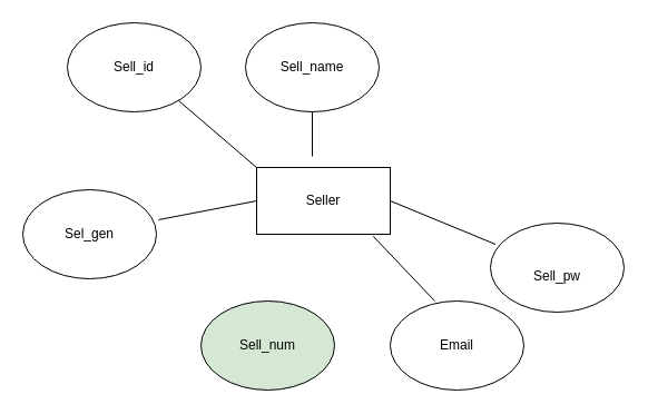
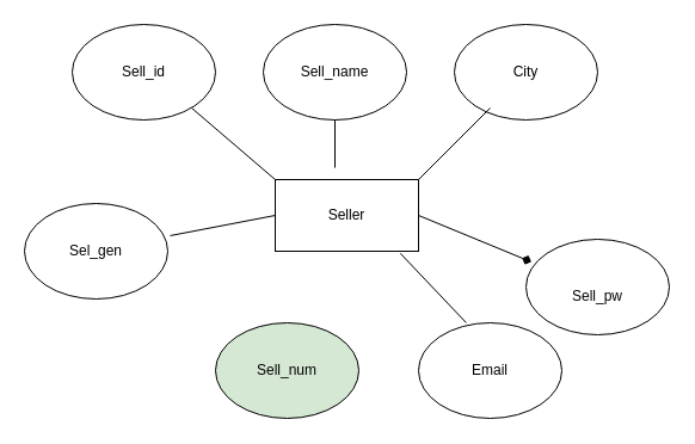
  <mxCell id="0" />
  <mxCell id="1" parent="0" />
  <mxCell id="2" value="Seller" style="rounded=0;whiteSpace=wrap;html=1;" parent="1" vertex="1"><mxGeometry x="230" y="150" width="120" height="60" as="geometry" /></mxCell>
  <mxCell id="3" value="Sell_id" style="ellipse;whiteSpace=wrap;html=1;" parent="1" vertex="1"><mxGeometry x="60" y="20" width="120" height="80" as="geometry" /></mxCell>
  <mxCell id="4" value="Sell_name" style="ellipse;whiteSpace=wrap;html=1;" parent="1" vertex="1"><mxGeometry x="220" y="20" width="120" height="80" as="geometry" /></mxCell>
+ <mxCell id="5" value="City" style="ellipse;whiteSpace=wrap;html=1;" parent="1" vertex="1"><mxGeometry x="380" y="20" width="120" height="80" as="geometry" /></mxCell>
  <mxCell id="6" value="&lt;br&gt;Sell_pw" style="ellipse;whiteSpace=wrap;html=1;" parent="1" vertex="1"><mxGeometry x="440" y="200" width="120" height="80" as="geometry" /></mxCell>
  <mxCell id="7" value="Sell_num" style="ellipse;whiteSpace=wrap;html=1;fillColor=#d5e8d4;" parent="1" vertex="1"><mxGeometry x="180" y="270" width="120" height="80" as="geometry" /></mxCell>
  <mxCell id="8" value="Sel_gen" style="ellipse;whiteSpace=wrap;html=1;" parent="1" vertex="1"><mxGeometry x="20" y="170" width="120" height="80" as="geometry" /></mxCell>
  <mxCell id="9" value="" style="endArrow=none;html=1;rounded=0;entryX=0;entryY=0.5;entryDx=0;entryDy=0;exitX=1.017;exitY=0.337;exitDx=0;exitDy=0;exitPerimeter=0;" parent="1" target="2" edge="1" source="8"><mxGeometry width="50" height="50" relative="1" as="geometry"><mxPoint x="160" y="260" as="sourcePoint" /><mxPoint x="210" y="210" as="targetPoint" /></mxGeometry></mxCell>
  <mxCell id="10" value="" style="endArrow=none;html=1;rounded=0;exitX=0;exitY=0;exitDx=0;exitDy=0;" parent="1" source="2" edge="1"><mxGeometry width="50" height="50" relative="1" as="geometry"><mxPoint x="110" y="140" as="sourcePoint" /><mxPoint x="160" y="90" as="targetPoint" /></mxGeometry></mxCell>
- <mxCell id="11" value="" style="endArrow=none;html=1;rounded=0;exitX=1;exitY=0.5;exitDx=0;exitDy=0;entryX=0.037;entryY=0.237;entryDx=0;entryDy=0;entryPerimeter=0;" parent="1" source="2" edge="1" target="6"><mxGeometry width="50" height="50" relative="1" as="geometry"><mxPoint x="360" y="320" as="sourcePoint" /><mxPoint x="410" y="270" as="targetPoint" /></mxGeometry></mxCell>
+ <mxCell id="11" value="" style="endArrow=diamond;html=1;rounded=0;exitX=1;exitY=0.5;exitDx=0;exitDy=0;entryX=0.037;entryY=0.237;entryDx=0;entryDy=0;entryPerimeter=0;" parent="1" source="2" edge="1" target="6"><mxGeometry width="50" height="50" relative="1" as="geometry"><mxPoint x="360" y="320" as="sourcePoint" /><mxPoint x="410" y="270" as="targetPoint" /></mxGeometry></mxCell>
  <mxCell id="12" value="" style="endArrow=none;html=1;rounded=0;" parent="1" edge="1"><mxGeometry width="50" height="50" relative="1" as="geometry"><mxPoint x="280" y="140" as="sourcePoint" /><mxPoint x="280" y="100" as="targetPoint" /></mxGeometry></mxCell>
+ <mxCell id="13" value="" style="endArrow=none;html=1;rounded=0;exitX=1;exitY=0;exitDx=0;exitDy=0;entryX=0.25;entryY=0.875;entryDx=0;entryDy=0;entryPerimeter=0;" parent="1" source="2" target="5" edge="1"><mxGeometry width="50" height="50" relative="1" as="geometry"><mxPoint x="370" y="130" as="sourcePoint" /><mxPoint x="420" y="80" as="targetPoint" /></mxGeometry></mxCell>
  <mxCell id="14" value="Email" style="ellipse;whiteSpace=wrap;html=1;" vertex="1" parent="1"><mxGeometry x="350" y="270" width="120" height="80" as="geometry" /></mxCell>
  <mxCell id="15" value="" style="endArrow=none;html=1;rounded=0;exitX=0.873;exitY=1.03;exitDx=0;exitDy=0;exitPerimeter=0;" edge="1" parent="1" source="2"><mxGeometry width="50" height="50" relative="1" as="geometry"><mxPoint x="300" y="210" as="sourcePoint" /><mxPoint x="390" y="270" as="targetPoint" /></mxGeometry></mxCell>
